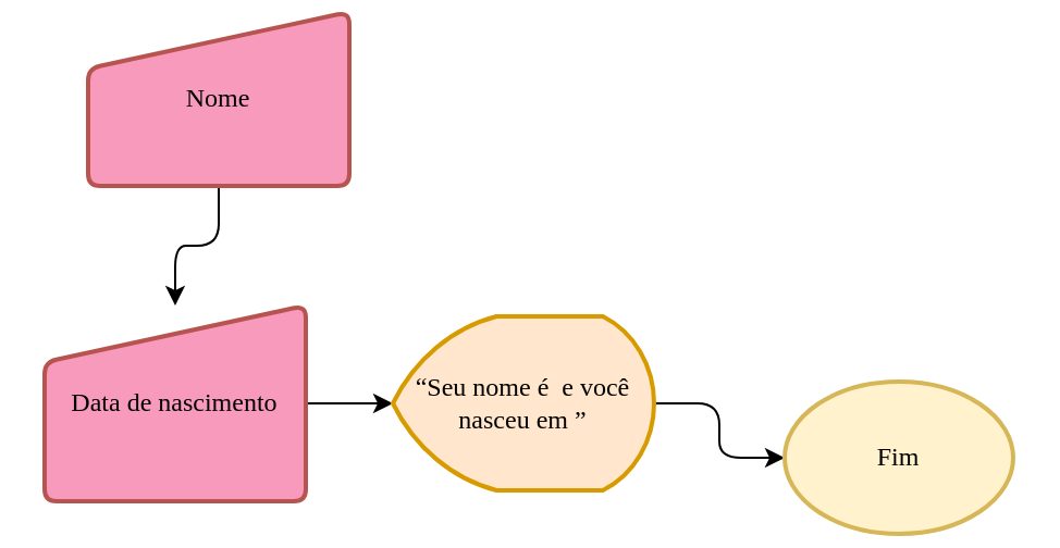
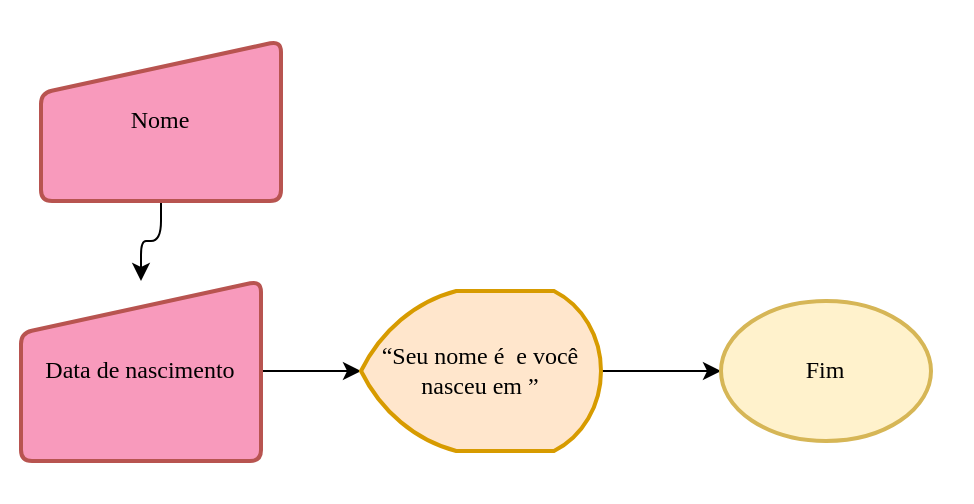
  <mxCell id="0" />
  <mxCell id="1" parent="0" />
  <mxCell id="2" value="" style="edgeStyle=orthogonalEdgeStyle;rounded=1;orthogonalLoop=1;jettySize=auto;html=1;fontFamily=Verdana;shadow=0;" edge="1" parent="1" source="3" target="5"><mxGeometry relative="1" as="geometry" /></mxCell>
- <mxCell id="3" value="Nome" style="html=1;strokeWidth=2;shape=manualInput;whiteSpace=wrap;rounded=1;size=26;arcSize=11;fontFamily=Verdana;shadow=0;fillColor=#f89abc;strokeColor=#b85450;" vertex="1" parent="1"><mxGeometry x="40" y="5" width="120" height="80" as="geometry" /></mxCell>
+ <mxCell id="3" value="Nome" style="html=1;strokeWidth=2;shape=manualInput;whiteSpace=wrap;rounded=1;size=26;arcSize=11;fontFamily=Verdana;shadow=0;fillColor=#f89abc;strokeColor=#b85450;" vertex="1" parent="1"><mxGeometry x="20" y="20" width="120" height="80" as="geometry" /></mxCell>
  <mxCell id="4" value="" style="edgeStyle=orthogonalEdgeStyle;rounded=1;orthogonalLoop=1;jettySize=auto;html=1;fontFamily=Verdana;shadow=0;" edge="1" parent="1" source="5" target="7"><mxGeometry relative="1" as="geometry" /></mxCell>
- <mxCell id="5" value="Data de nascimento" style="html=1;strokeWidth=2;shape=manualInput;whiteSpace=wrap;rounded=1;size=26;arcSize=11;fontFamily=Verdana;shadow=0;fillColor=#F89ABC;strokeColor=#b85450;" vertex="1" parent="1"><mxGeometry x="20" y="140" width="120" height="90" as="geometry" /></mxCell>
+ <mxCell id="5" value="Data de nascimento" style="html=1;strokeWidth=2;shape=manualInput;whiteSpace=wrap;rounded=1;size=26;arcSize=11;fontFamily=Verdana;shadow=0;fillColor=#F89ABC;strokeColor=#b85450;" vertex="1" parent="1"><mxGeometry x="10" y="140" width="120" height="90" as="geometry" /></mxCell>
  <mxCell id="6" value="" style="edgeStyle=orthogonalEdgeStyle;rounded=1;hachureGap=4;orthogonalLoop=1;jettySize=auto;html=1;fontFamily=Architects Daughter;fontSource=https%3A%2F%2Ffonts.googleapis.com%2Fcss%3Ffamily%3DArchitects%2BDaughter;fontSize=16;" edge="1" parent="1" source="7" target="8"><mxGeometry relative="1" as="geometry" /></mxCell>
  <mxCell id="7" value="“Seu nome é&amp;nbsp; e você nasceu em ”" style="strokeWidth=2;html=1;shape=mxgraph.flowchart.display;whiteSpace=wrap;rounded=1;fontFamily=Verdana;shadow=0;fillColor=#ffe6cc;strokeColor=#d79b00;" vertex="1" parent="1"><mxGeometry x="180" y="145" width="120" height="80" as="geometry" /></mxCell>
- <mxCell id="8" value="Fim" style="strokeWidth=2;html=1;shape=mxgraph.flowchart.start_1;whiteSpace=wrap;rounded=1;fontFamily=Verdana;shadow=0;fillColor=#fff2cc;strokeColor=#d6b656;" vertex="1" parent="1"><mxGeometry x="360" y="175" width="105" height="70" as="geometry" /></mxCell>
+ <mxCell id="8" value="Fim" style="strokeWidth=2;html=1;shape=mxgraph.flowchart.start_1;whiteSpace=wrap;rounded=1;fontFamily=Verdana;shadow=0;fillColor=#fff2cc;strokeColor=#d6b656;" vertex="1" parent="1"><mxGeometry x="360" y="150" width="105" height="70" as="geometry" /></mxCell>
